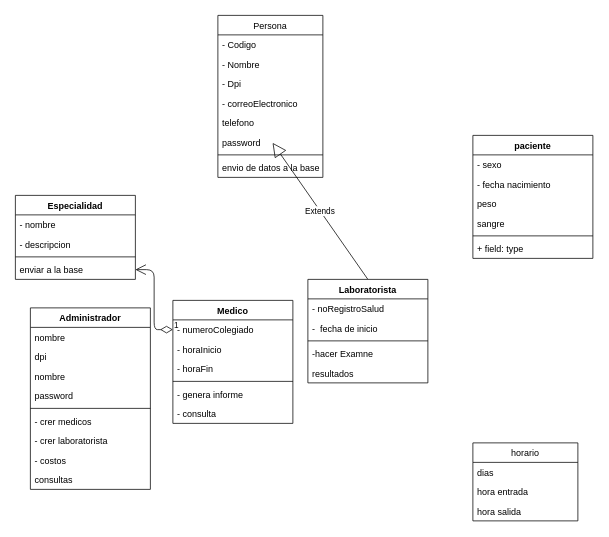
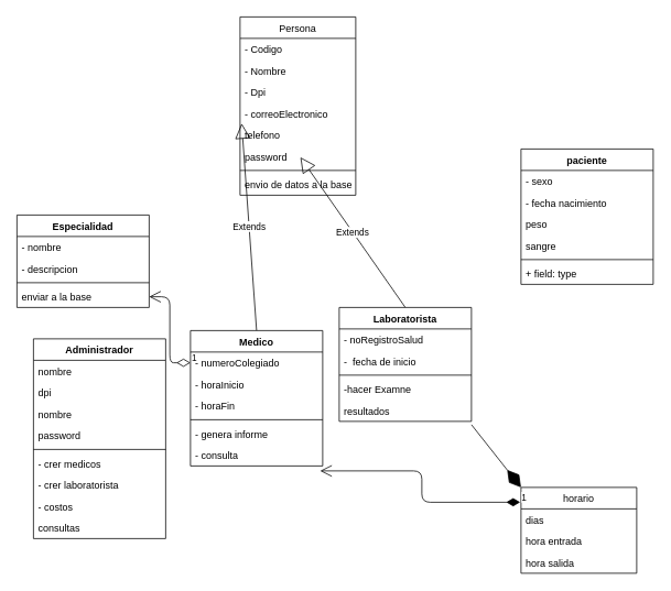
  <mxCell id="0" />
  <mxCell id="1" parent="0" />
+ <mxCell id="2" value="Extends" style="endArrow=block;endSize=16;endFill=0;html=1;entryX=0.014;entryY=0.962;entryDx=0;entryDy=0;entryPerimeter=0;exitX=0.5;exitY=0;exitDx=0;exitDy=0;" edge="1" parent="1" source="19" target="8"><mxGeometry width="160" relative="1" as="geometry"><mxPoint x="210" y="260" as="sourcePoint" /><mxPoint x="500" y="290" as="targetPoint" /></mxGeometry></mxCell>
  <mxCell id="3" value="Extends" style="endArrow=block;endSize=16;endFill=0;html=1;exitX=0.5;exitY=0;exitDx=0;exitDy=0;" edge="1" parent="1" source="26"><mxGeometry width="160" relative="1" as="geometry"><mxPoint x="214" y="270" as="sourcePoint" /><mxPoint x="363" y="190" as="targetPoint" /></mxGeometry></mxCell>
  <mxCell id="4" value="Persona" style="swimlane;fontStyle=0;childLayout=stackLayout;horizontal=1;startSize=26;fillColor=none;horizontalStack=0;resizeParent=1;resizeParentMax=0;resizeLast=0;collapsible=1;marginBottom=0;" vertex="1" parent="1"><mxGeometry x="290" y="20" width="140" height="216" as="geometry" /></mxCell>
  <mxCell id="5" value="- Codigo" style="text;strokeColor=none;fillColor=none;align=left;verticalAlign=top;spacingLeft=4;spacingRight=4;overflow=hidden;rotatable=0;points=[[0,0.5],[1,0.5]];portConstraint=eastwest;" vertex="1" parent="4"><mxGeometry y="26" width="140" height="26" as="geometry" /></mxCell>
  <mxCell id="6" value="- Nombre " style="text;strokeColor=none;fillColor=none;align=left;verticalAlign=top;spacingLeft=4;spacingRight=4;overflow=hidden;rotatable=0;points=[[0,0.5],[1,0.5]];portConstraint=eastwest;" vertex="1" parent="4"><mxGeometry y="52" width="140" height="26" as="geometry" /></mxCell>
  <mxCell id="7" value="- Dpi" style="text;strokeColor=none;fillColor=none;align=left;verticalAlign=top;spacingLeft=4;spacingRight=4;overflow=hidden;rotatable=0;points=[[0,0.5],[1,0.5]];portConstraint=eastwest;" vertex="1" parent="4"><mxGeometry y="78" width="140" height="26" as="geometry" /></mxCell>
  <mxCell id="8" value="- correoElectronico" style="text;strokeColor=none;fillColor=none;align=left;verticalAlign=top;spacingLeft=4;spacingRight=4;overflow=hidden;rotatable=0;points=[[0,0.5],[1,0.5]];portConstraint=eastwest;" vertex="1" parent="4"><mxGeometry y="104" width="140" height="26" as="geometry" /></mxCell>
  <mxCell id="9" value="telefono" style="text;strokeColor=none;fillColor=none;align=left;verticalAlign=top;spacingLeft=4;spacingRight=4;overflow=hidden;rotatable=0;points=[[0,0.5],[1,0.5]];portConstraint=eastwest;" vertex="1" parent="4"><mxGeometry y="130" width="140" height="26" as="geometry" /></mxCell>
  <mxCell id="10" value="password" style="text;strokeColor=none;fillColor=none;align=left;verticalAlign=top;spacingLeft=4;spacingRight=4;overflow=hidden;rotatable=0;points=[[0,0.5],[1,0.5]];portConstraint=eastwest;" vertex="1" parent="4"><mxGeometry y="156" width="140" height="26" as="geometry" /></mxCell>
  <mxCell id="11" value="" style="line;strokeWidth=1;fillColor=none;align=left;verticalAlign=middle;spacingTop=-1;spacingLeft=3;spacingRight=3;rotatable=0;labelPosition=right;points=[];portConstraint=eastwest;" vertex="1" parent="4"><mxGeometry y="182" width="140" height="8" as="geometry" /></mxCell>
  <mxCell id="12" value="envio de datos a la base de datos" style="text;strokeColor=none;fillColor=none;align=left;verticalAlign=top;spacingLeft=4;spacingRight=4;overflow=hidden;rotatable=0;points=[[0,0.5],[1,0.5]];portConstraint=eastwest;" vertex="1" parent="4"><mxGeometry y="190" width="140" height="26" as="geometry" /></mxCell>
  <mxCell id="13" value="Especialidad" style="swimlane;fontStyle=1;align=center;verticalAlign=top;childLayout=stackLayout;horizontal=1;startSize=26;horizontalStack=0;resizeParent=1;resizeParentMax=0;resizeLast=0;collapsible=1;marginBottom=0;" vertex="1" parent="1"><mxGeometry x="20" y="260" width="160" height="112" as="geometry" /></mxCell>
  <mxCell id="14" value="- nombre" style="text;strokeColor=none;fillColor=none;align=left;verticalAlign=top;spacingLeft=4;spacingRight=4;overflow=hidden;rotatable=0;points=[[0,0.5],[1,0.5]];portConstraint=eastwest;" vertex="1" parent="13"><mxGeometry y="26" width="160" height="26" as="geometry" /></mxCell>
  <mxCell id="15" value="- descripcion" style="text;strokeColor=none;fillColor=none;align=left;verticalAlign=top;spacingLeft=4;spacingRight=4;overflow=hidden;rotatable=0;points=[[0,0.5],[1,0.5]];portConstraint=eastwest;" vertex="1" parent="13"><mxGeometry y="52" width="160" height="26" as="geometry" /></mxCell>
  <mxCell id="16" value="" style="line;strokeWidth=1;fillColor=none;align=left;verticalAlign=middle;spacingTop=-1;spacingLeft=3;spacingRight=3;rotatable=0;labelPosition=right;points=[];portConstraint=eastwest;" vertex="1" parent="13"><mxGeometry y="78" width="160" height="8" as="geometry" /></mxCell>
  <mxCell id="17" value="enviar a la base" style="text;strokeColor=none;fillColor=none;align=left;verticalAlign=top;spacingLeft=4;spacingRight=4;overflow=hidden;rotatable=0;points=[[0,0.5],[1,0.5]];portConstraint=eastwest;" vertex="1" parent="13"><mxGeometry y="86" width="160" height="26" as="geometry" /></mxCell>
  <mxCell id="18" value="1" style="endArrow=open;html=1;endSize=12;startArrow=diamondThin;startSize=14;startFill=0;edgeStyle=orthogonalEdgeStyle;align=left;verticalAlign=bottom;exitX=0;exitY=0.5;exitDx=0;exitDy=0;" edge="1" parent="1" source="20" target="17"><mxGeometry x="-1" y="3" relative="1" as="geometry"><mxPoint x="20" y="440" as="sourcePoint" /><mxPoint x="180" y="440" as="targetPoint" /></mxGeometry></mxCell>
  <mxCell id="19" value="Medico" style="swimlane;fontStyle=1;align=center;verticalAlign=top;childLayout=stackLayout;horizontal=1;startSize=26;horizontalStack=0;resizeParent=1;resizeParentMax=0;resizeLast=0;collapsible=1;marginBottom=0;" vertex="1" parent="1"><mxGeometry x="230" y="400" width="160" height="164" as="geometry" /></mxCell>
  <mxCell id="20" value="- numeroColegiado" style="text;strokeColor=none;fillColor=none;align=left;verticalAlign=top;spacingLeft=4;spacingRight=4;overflow=hidden;rotatable=0;points=[[0,0.5],[1,0.5]];portConstraint=eastwest;" vertex="1" parent="19"><mxGeometry y="26" width="160" height="26" as="geometry" /></mxCell>
  <mxCell id="21" value="- horaInicio" style="text;strokeColor=none;fillColor=none;align=left;verticalAlign=top;spacingLeft=4;spacingRight=4;overflow=hidden;rotatable=0;points=[[0,0.5],[1,0.5]];portConstraint=eastwest;" vertex="1" parent="19"><mxGeometry y="52" width="160" height="26" as="geometry" /></mxCell>
  <mxCell id="22" value="- horaFin" style="text;strokeColor=none;fillColor=none;align=left;verticalAlign=top;spacingLeft=4;spacingRight=4;overflow=hidden;rotatable=0;points=[[0,0.5],[1,0.5]];portConstraint=eastwest;" vertex="1" parent="19"><mxGeometry y="78" width="160" height="26" as="geometry" /></mxCell>
  <mxCell id="23" value="" style="line;strokeWidth=1;fillColor=none;align=left;verticalAlign=middle;spacingTop=-1;spacingLeft=3;spacingRight=3;rotatable=0;labelPosition=right;points=[];portConstraint=eastwest;" vertex="1" parent="19"><mxGeometry y="104" width="160" height="8" as="geometry" /></mxCell>
  <mxCell id="24" value="- genera informe" style="text;strokeColor=none;fillColor=none;align=left;verticalAlign=top;spacingLeft=4;spacingRight=4;overflow=hidden;rotatable=0;points=[[0,0.5],[1,0.5]];portConstraint=eastwest;" vertex="1" parent="19"><mxGeometry y="112" width="160" height="26" as="geometry" /></mxCell>
  <mxCell id="25" value="- consulta" style="text;strokeColor=none;fillColor=none;align=left;verticalAlign=top;spacingLeft=4;spacingRight=4;overflow=hidden;rotatable=0;points=[[0,0.5],[1,0.5]];portConstraint=eastwest;" vertex="1" parent="19"><mxGeometry y="138" width="160" height="26" as="geometry" /></mxCell>
  <mxCell id="26" value="Laboratorista" style="swimlane;fontStyle=1;align=center;verticalAlign=top;childLayout=stackLayout;horizontal=1;startSize=26;horizontalStack=0;resizeParent=1;resizeParentMax=0;resizeLast=0;collapsible=1;marginBottom=0;" vertex="1" parent="1"><mxGeometry x="410" y="372" width="160" height="138" as="geometry" /></mxCell>
  <mxCell id="27" value="- noRegistroSalud" style="text;strokeColor=none;fillColor=none;align=left;verticalAlign=top;spacingLeft=4;spacingRight=4;overflow=hidden;rotatable=0;points=[[0,0.5],[1,0.5]];portConstraint=eastwest;" vertex="1" parent="26"><mxGeometry y="26" width="160" height="26" as="geometry" /></mxCell>
  <mxCell id="28" value="-  fecha de inicio" style="text;strokeColor=none;fillColor=none;align=left;verticalAlign=top;spacingLeft=4;spacingRight=4;overflow=hidden;rotatable=0;points=[[0,0.5],[1,0.5]];portConstraint=eastwest;" vertex="1" parent="26"><mxGeometry y="52" width="160" height="26" as="geometry" /></mxCell>
  <mxCell id="29" value="" style="line;strokeWidth=1;fillColor=none;align=left;verticalAlign=middle;spacingTop=-1;spacingLeft=3;spacingRight=3;rotatable=0;labelPosition=right;points=[];portConstraint=eastwest;" vertex="1" parent="26"><mxGeometry y="78" width="160" height="8" as="geometry" /></mxCell>
  <mxCell id="30" value="-hacer Examne" style="text;strokeColor=none;fillColor=none;align=left;verticalAlign=top;spacingLeft=4;spacingRight=4;overflow=hidden;rotatable=0;points=[[0,0.5],[1,0.5]];portConstraint=eastwest;" vertex="1" parent="26"><mxGeometry y="86" width="160" height="26" as="geometry" /></mxCell>
  <mxCell id="31" value="resultados" style="text;strokeColor=none;fillColor=none;align=left;verticalAlign=top;spacingLeft=4;spacingRight=4;overflow=hidden;rotatable=0;points=[[0,0.5],[1,0.5]];portConstraint=eastwest;" vertex="1" parent="26"><mxGeometry y="112" width="160" height="26" as="geometry" /></mxCell>
  <mxCell id="32" value="horario" style="swimlane;fontStyle=0;childLayout=stackLayout;horizontal=1;startSize=26;fillColor=none;horizontalStack=0;resizeParent=1;resizeParentMax=0;resizeLast=0;collapsible=1;marginBottom=0;" vertex="1" parent="1"><mxGeometry x="630" y="590" width="140" height="104" as="geometry" /></mxCell>
  <mxCell id="33" value="dias" style="text;strokeColor=none;fillColor=none;align=left;verticalAlign=top;spacingLeft=4;spacingRight=4;overflow=hidden;rotatable=0;points=[[0,0.5],[1,0.5]];portConstraint=eastwest;" vertex="1" parent="32"><mxGeometry y="26" width="140" height="26" as="geometry" /></mxCell>
  <mxCell id="34" value="hora entrada" style="text;strokeColor=none;fillColor=none;align=left;verticalAlign=top;spacingLeft=4;spacingRight=4;overflow=hidden;rotatable=0;points=[[0,0.5],[1,0.5]];portConstraint=eastwest;" vertex="1" parent="32"><mxGeometry y="52" width="140" height="26" as="geometry" /></mxCell>
  <mxCell id="35" value="hora salida" style="text;strokeColor=none;fillColor=none;align=left;verticalAlign=top;spacingLeft=4;spacingRight=4;overflow=hidden;rotatable=0;points=[[0,0.5],[1,0.5]];portConstraint=eastwest;" vertex="1" parent="32"><mxGeometry y="78" width="140" height="26" as="geometry" /></mxCell>
+ <mxCell id="36" value="1" style="endArrow=open;html=1;endSize=12;startArrow=diamondThin;startSize=14;startFill=1;edgeStyle=orthogonalEdgeStyle;align=left;verticalAlign=bottom;entryX=0.981;entryY=1.231;entryDx=0;entryDy=0;entryPerimeter=0;exitX=-0.007;exitY=0.173;exitDx=0;exitDy=0;exitPerimeter=0;" edge="1" parent="1" source="32" target="25"><mxGeometry x="-1" y="3" relative="1" as="geometry"><mxPoint x="370" y="650" as="sourcePoint" /><mxPoint x="530" y="650" as="targetPoint" /></mxGeometry></mxCell>
+ <mxCell id="37" value="" style="endArrow=diamondThin;endFill=1;endSize=24;html=1;exitX=1;exitY=1.154;exitDx=0;exitDy=0;exitPerimeter=0;entryX=0;entryY=0;entryDx=0;entryDy=0;" edge="1" parent="1" source="31" target="32"><mxGeometry width="160" relative="1" as="geometry"><mxPoint x="340" y="390" as="sourcePoint" /><mxPoint x="500" y="390" as="targetPoint" /></mxGeometry></mxCell>
  <mxCell id="38" value="paciente" style="swimlane;fontStyle=1;align=center;verticalAlign=top;childLayout=stackLayout;horizontal=1;startSize=26;horizontalStack=0;resizeParent=1;resizeParentMax=0;resizeLast=0;collapsible=1;marginBottom=0;" vertex="1" parent="1"><mxGeometry x="630" y="180" width="160" height="164" as="geometry" /></mxCell>
  <mxCell id="39" value="- sexo" style="text;strokeColor=none;fillColor=none;align=left;verticalAlign=top;spacingLeft=4;spacingRight=4;overflow=hidden;rotatable=0;points=[[0,0.5],[1,0.5]];portConstraint=eastwest;" vertex="1" parent="38"><mxGeometry y="26" width="160" height="26" as="geometry" /></mxCell>
  <mxCell id="40" value="- fecha nacimiento" style="text;strokeColor=none;fillColor=none;align=left;verticalAlign=top;spacingLeft=4;spacingRight=4;overflow=hidden;rotatable=0;points=[[0,0.5],[1,0.5]];portConstraint=eastwest;" vertex="1" parent="38"><mxGeometry y="52" width="160" height="26" as="geometry" /></mxCell>
  <mxCell id="41" value="peso" style="text;strokeColor=none;fillColor=none;align=left;verticalAlign=top;spacingLeft=4;spacingRight=4;overflow=hidden;rotatable=0;points=[[0,0.5],[1,0.5]];portConstraint=eastwest;" vertex="1" parent="38"><mxGeometry y="78" width="160" height="26" as="geometry" /></mxCell>
  <mxCell id="42" value="sangre" style="text;strokeColor=none;fillColor=none;align=left;verticalAlign=top;spacingLeft=4;spacingRight=4;overflow=hidden;rotatable=0;points=[[0,0.5],[1,0.5]];portConstraint=eastwest;" vertex="1" parent="38"><mxGeometry y="104" width="160" height="26" as="geometry" /></mxCell>
  <mxCell id="43" value="" style="line;strokeWidth=1;fillColor=none;align=left;verticalAlign=middle;spacingTop=-1;spacingLeft=3;spacingRight=3;rotatable=0;labelPosition=right;points=[];portConstraint=eastwest;" vertex="1" parent="38"><mxGeometry y="130" width="160" height="8" as="geometry" /></mxCell>
  <mxCell id="44" value="+ field: type" style="text;strokeColor=none;fillColor=none;align=left;verticalAlign=top;spacingLeft=4;spacingRight=4;overflow=hidden;rotatable=0;points=[[0,0.5],[1,0.5]];portConstraint=eastwest;" vertex="1" parent="38"><mxGeometry y="138" width="160" height="26" as="geometry" /></mxCell>
  <mxCell id="45" value="Administrador" style="swimlane;fontStyle=1;align=center;verticalAlign=top;childLayout=stackLayout;horizontal=1;startSize=26;horizontalStack=0;resizeParent=1;resizeParentMax=0;resizeLast=0;collapsible=1;marginBottom=0;" vertex="1" parent="1"><mxGeometry x="40" y="410" width="160" height="242" as="geometry" /></mxCell>
  <mxCell id="46" value="nombre" style="text;strokeColor=none;fillColor=none;align=left;verticalAlign=top;spacingLeft=4;spacingRight=4;overflow=hidden;rotatable=0;points=[[0,0.5],[1,0.5]];portConstraint=eastwest;" vertex="1" parent="45"><mxGeometry y="26" width="160" height="26" as="geometry" /></mxCell>
  <mxCell id="47" value="dpi" style="text;strokeColor=none;fillColor=none;align=left;verticalAlign=top;spacingLeft=4;spacingRight=4;overflow=hidden;rotatable=0;points=[[0,0.5],[1,0.5]];portConstraint=eastwest;" vertex="1" parent="45"><mxGeometry y="52" width="160" height="26" as="geometry" /></mxCell>
  <mxCell id="48" value="nombre" style="text;strokeColor=none;fillColor=none;align=left;verticalAlign=top;spacingLeft=4;spacingRight=4;overflow=hidden;rotatable=0;points=[[0,0.5],[1,0.5]];portConstraint=eastwest;" vertex="1" parent="45"><mxGeometry y="78" width="160" height="26" as="geometry" /></mxCell>
  <mxCell id="49" value="password" style="text;strokeColor=none;fillColor=none;align=left;verticalAlign=top;spacingLeft=4;spacingRight=4;overflow=hidden;rotatable=0;points=[[0,0.5],[1,0.5]];portConstraint=eastwest;" vertex="1" parent="45"><mxGeometry y="104" width="160" height="26" as="geometry" /></mxCell>
  <mxCell id="50" value="" style="line;strokeWidth=1;fillColor=none;align=left;verticalAlign=middle;spacingTop=-1;spacingLeft=3;spacingRight=3;rotatable=0;labelPosition=right;points=[];portConstraint=eastwest;" vertex="1" parent="45"><mxGeometry y="130" width="160" height="8" as="geometry" /></mxCell>
  <mxCell id="51" value="- crer medicos" style="text;strokeColor=none;fillColor=none;align=left;verticalAlign=top;spacingLeft=4;spacingRight=4;overflow=hidden;rotatable=0;points=[[0,0.5],[1,0.5]];portConstraint=eastwest;" vertex="1" parent="45"><mxGeometry y="138" width="160" height="26" as="geometry" /></mxCell>
  <mxCell id="52" value="- crer laboratorista" style="text;strokeColor=none;fillColor=none;align=left;verticalAlign=top;spacingLeft=4;spacingRight=4;overflow=hidden;rotatable=0;points=[[0,0.5],[1,0.5]];portConstraint=eastwest;" vertex="1" parent="45"><mxGeometry y="164" width="160" height="26" as="geometry" /></mxCell>
  <mxCell id="53" value="- costos" style="text;strokeColor=none;fillColor=none;align=left;verticalAlign=top;spacingLeft=4;spacingRight=4;overflow=hidden;rotatable=0;points=[[0,0.5],[1,0.5]];portConstraint=eastwest;" vertex="1" parent="45"><mxGeometry y="190" width="160" height="26" as="geometry" /></mxCell>
  <mxCell id="54" value="consultas" style="text;strokeColor=none;fillColor=none;align=left;verticalAlign=top;spacingLeft=4;spacingRight=4;overflow=hidden;rotatable=0;points=[[0,0.5],[1,0.5]];portConstraint=eastwest;" vertex="1" parent="45"><mxGeometry y="216" width="160" height="26" as="geometry" /></mxCell>
